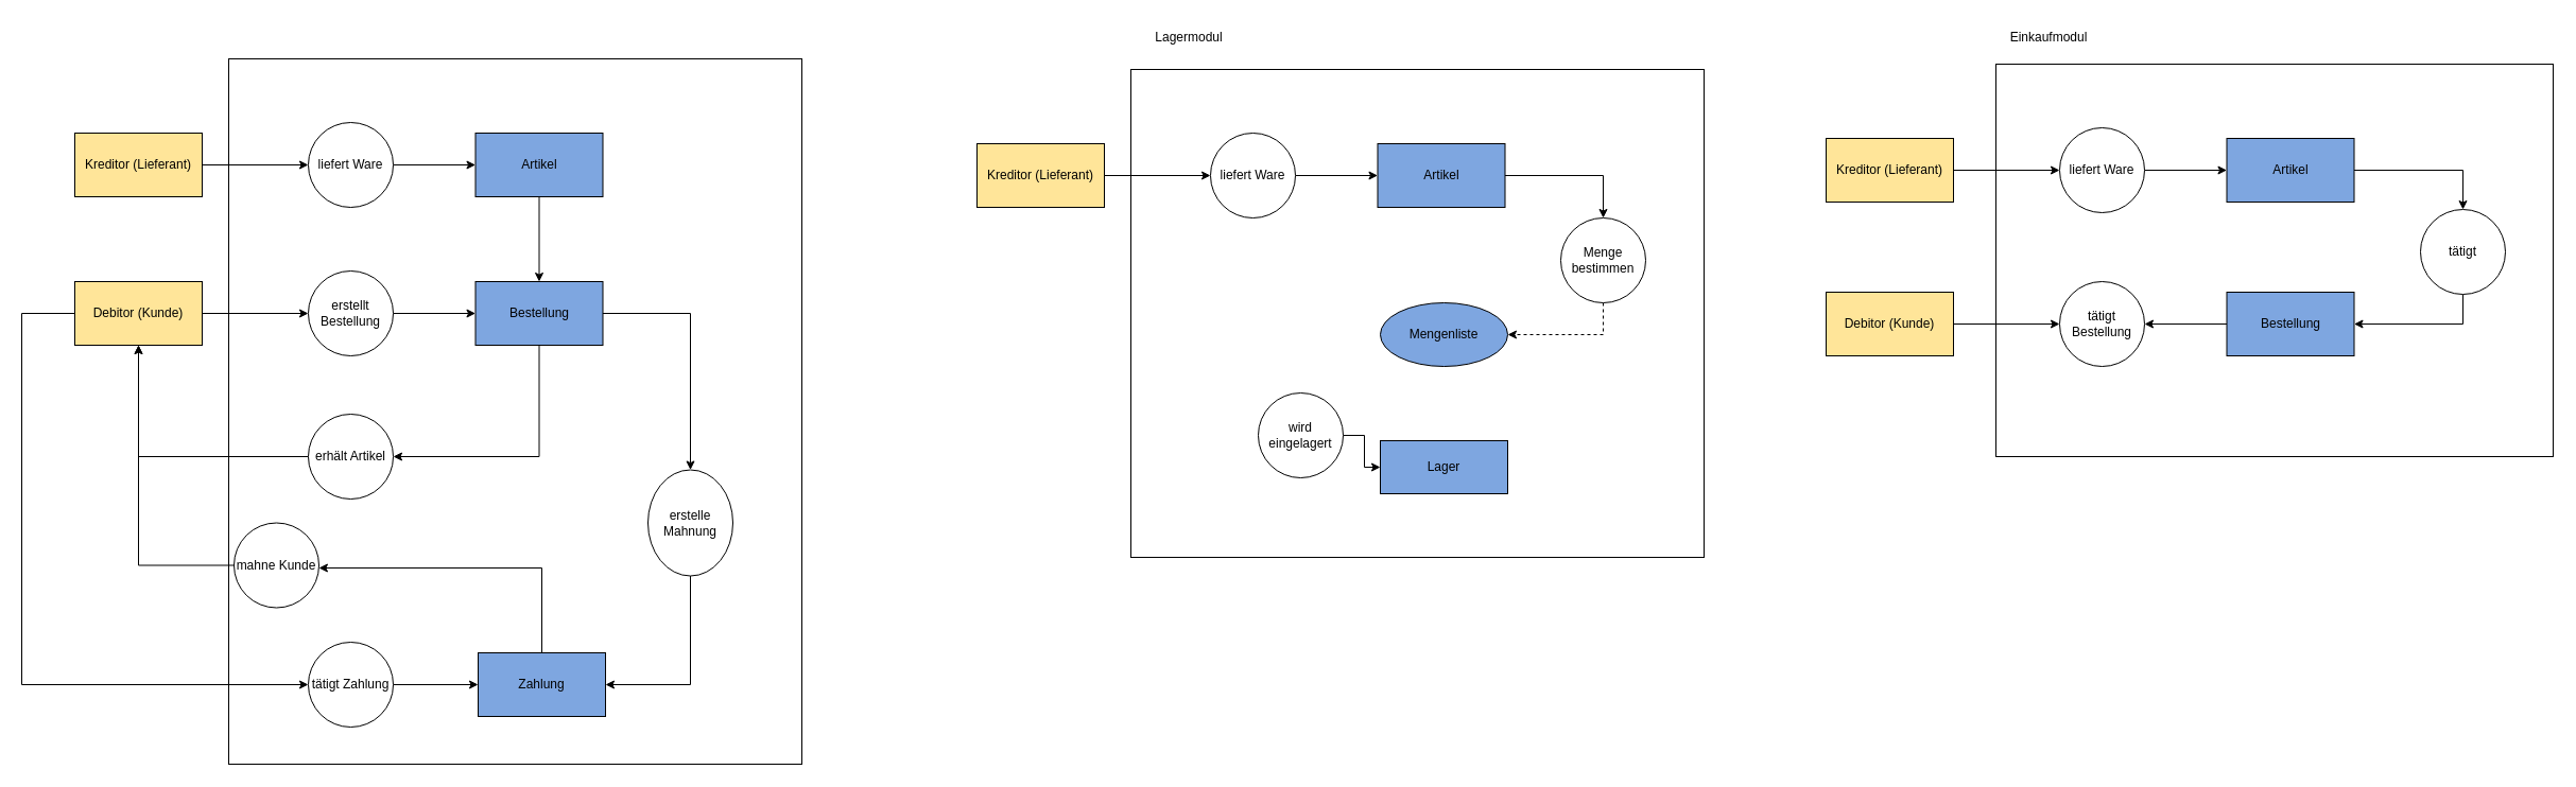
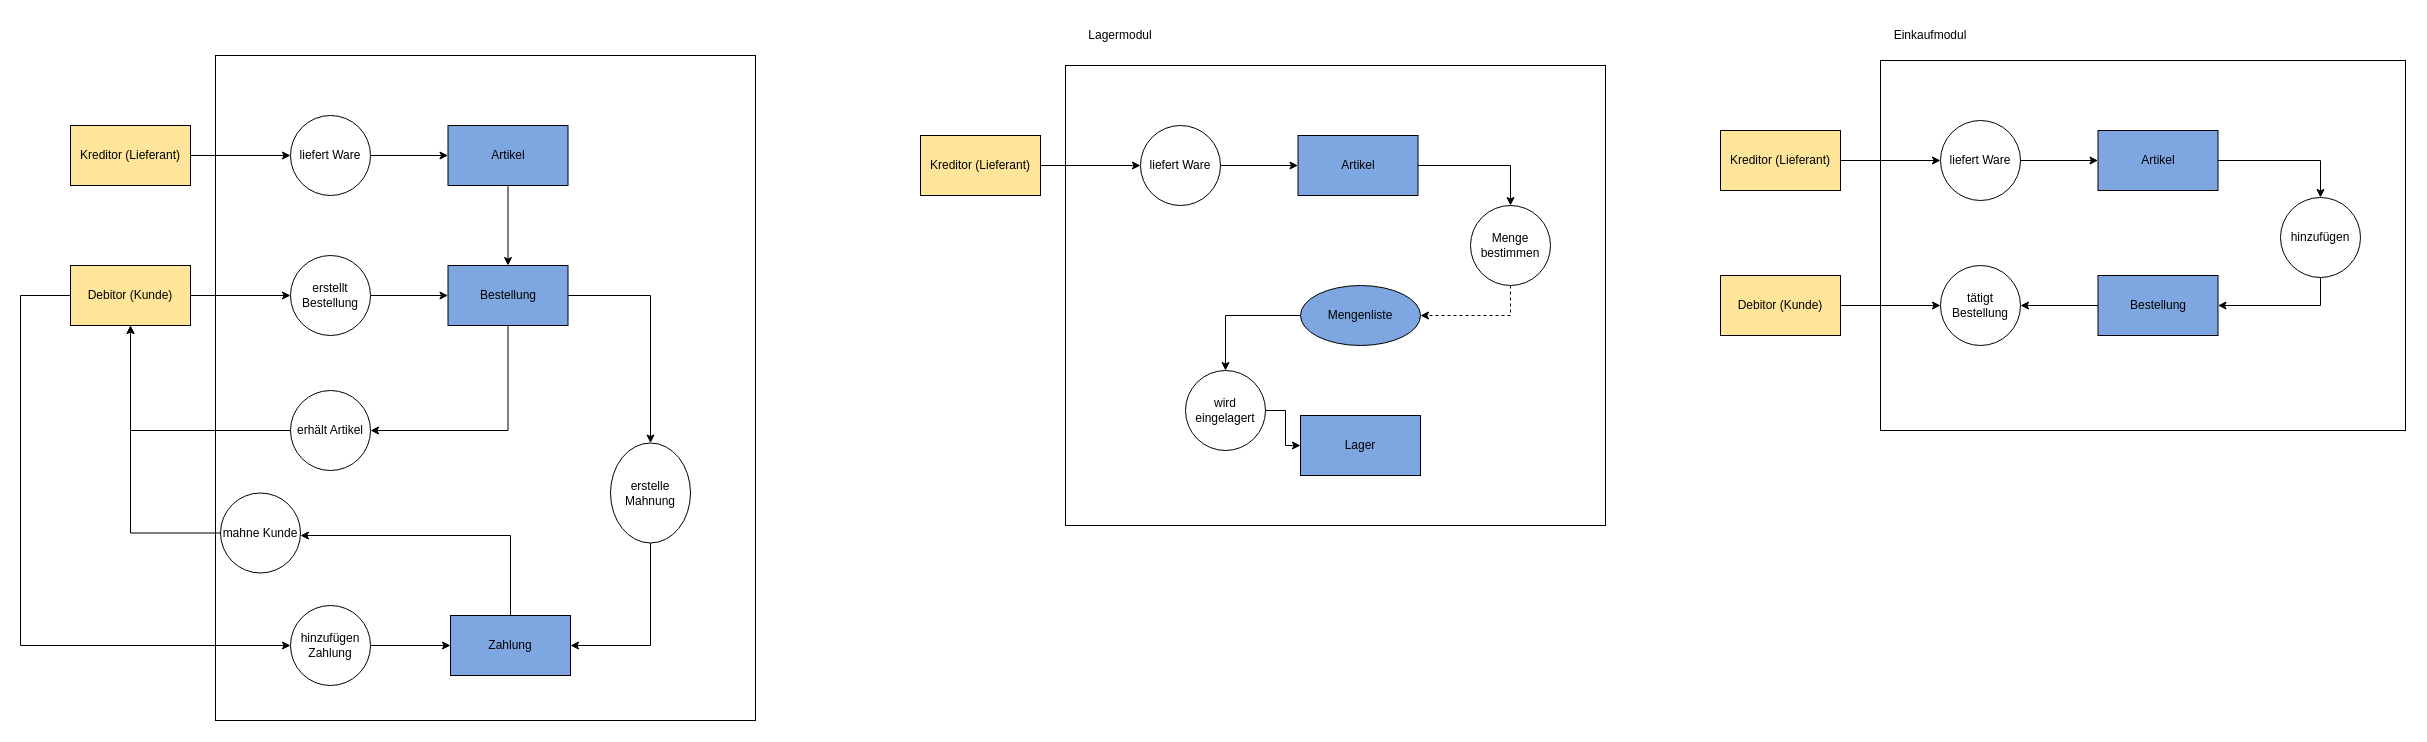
  <mxCell id="0" />
  <mxCell id="1" parent="0" />
  <mxCell id="2" value="" style="rounded=0;whiteSpace=wrap;html=1;" vertex="1" parent="1"><mxGeometry x="215" y="55" width="540" height="665" as="geometry" /></mxCell>
  <mxCell id="3" value="" style="edgeStyle=orthogonalEdgeStyle;rounded=0;orthogonalLoop=1;jettySize=auto;html=1;" edge="1" parent="1" source="4" target="20"><mxGeometry relative="1" as="geometry" /></mxCell>
  <mxCell id="4" value="Debitor (Kunde)" style="rounded=0;whiteSpace=wrap;html=1;fillColor=#FFE599;" vertex="1" parent="1"><mxGeometry x="70" y="265" width="120" height="60" as="geometry" /></mxCell>
  <mxCell id="5" style="edgeStyle=orthogonalEdgeStyle;rounded=0;orthogonalLoop=1;jettySize=auto;html=1;" edge="1" parent="1" source="6" target="8"><mxGeometry relative="1" as="geometry" /></mxCell>
  <mxCell id="6" value="Kreditor (Lieferant)" style="rounded=0;whiteSpace=wrap;html=1;fillColor=#FFE599;" vertex="1" parent="1"><mxGeometry x="70" y="125" width="120" height="60" as="geometry" /></mxCell>
  <mxCell id="7" style="edgeStyle=orthogonalEdgeStyle;rounded=0;orthogonalLoop=1;jettySize=auto;html=1;" edge="1" parent="1" source="8" target="10"><mxGeometry relative="1" as="geometry" /></mxCell>
  <mxCell id="8" value="liefert Ware" style="ellipse;whiteSpace=wrap;html=1;aspect=fixed;" vertex="1" parent="1"><mxGeometry x="290" y="115" width="80" height="80" as="geometry" /></mxCell>
  <mxCell id="9" value="" style="edgeStyle=orthogonalEdgeStyle;rounded=0;orthogonalLoop=1;jettySize=auto;html=1;" edge="1" parent="1" source="10" target="18"><mxGeometry relative="1" as="geometry" /></mxCell>
  <mxCell id="10" value="Artikel" style="rounded=0;whiteSpace=wrap;html=1;fillColor=#7EA6E0;" vertex="1" parent="1"><mxGeometry x="447.5" y="125" width="120" height="60" as="geometry" /></mxCell>
  <mxCell id="11" style="edgeStyle=orthogonalEdgeStyle;rounded=0;orthogonalLoop=1;jettySize=auto;html=1;entryX=0.5;entryY=1;entryDx=0;entryDy=0;" edge="1" parent="1" source="12" target="4"><mxGeometry relative="1" as="geometry" /></mxCell>
  <mxCell id="12" value="erhält Artikel" style="ellipse;whiteSpace=wrap;html=1;aspect=fixed;" vertex="1" parent="1"><mxGeometry x="290" y="390" width="80" height="80" as="geometry" /></mxCell>
  <mxCell id="13" value="Zahlung" style="rounded=0;whiteSpace=wrap;html=1;fillColor=#7EA6E0;" vertex="1" parent="1"><mxGeometry x="450" y="615" width="120" height="60" as="geometry" /></mxCell>
  <mxCell id="14" value="" style="edgeStyle=orthogonalEdgeStyle;rounded=0;orthogonalLoop=1;jettySize=auto;html=1;" edge="1" parent="1" source="15" target="13"><mxGeometry relative="1" as="geometry" /></mxCell>
- <mxCell id="15" value="tätigt Zahlung" style="ellipse;whiteSpace=wrap;html=1;aspect=fixed;" vertex="1" parent="1"><mxGeometry x="290" y="605" width="80" height="80" as="geometry" /></mxCell>
+ <mxCell id="15" value="hinzufügen Zahlung" style="ellipse;whiteSpace=wrap;html=1;aspect=fixed;" vertex="1" parent="1"><mxGeometry x="290" y="605" width="80" height="80" as="geometry" /></mxCell>
  <mxCell id="16" style="edgeStyle=orthogonalEdgeStyle;rounded=0;orthogonalLoop=1;jettySize=auto;html=1;entryX=1;entryY=0.5;entryDx=0;entryDy=0;" edge="1" parent="1" source="18" target="12"><mxGeometry relative="1" as="geometry"><Array as="points"><mxPoint x="507" y="430" /></Array></mxGeometry></mxCell>
  <mxCell id="17" style="edgeStyle=orthogonalEdgeStyle;rounded=0;orthogonalLoop=1;jettySize=auto;html=1;entryX=0.5;entryY=0;entryDx=0;entryDy=0;" edge="1" parent="1" source="18" target="26"><mxGeometry relative="1" as="geometry" /></mxCell>
  <mxCell id="18" value="Bestellung" style="rounded=0;whiteSpace=wrap;html=1;fillColor=#7EA6E0;" vertex="1" parent="1"><mxGeometry x="447.5" y="265" width="120" height="60" as="geometry" /></mxCell>
  <mxCell id="19" value="" style="edgeStyle=orthogonalEdgeStyle;rounded=0;orthogonalLoop=1;jettySize=auto;html=1;" edge="1" parent="1" source="20" target="18"><mxGeometry relative="1" as="geometry" /></mxCell>
  <mxCell id="20" value="erstellt Bestellung" style="ellipse;whiteSpace=wrap;html=1;aspect=fixed;" vertex="1" parent="1"><mxGeometry x="290" y="255" width="80" height="80" as="geometry" /></mxCell>
  <mxCell id="21" style="edgeStyle=orthogonalEdgeStyle;rounded=0;orthogonalLoop=1;jettySize=auto;html=1;entryX=0;entryY=0.5;entryDx=0;entryDy=0;" edge="1" parent="1" source="4" target="15"><mxGeometry relative="1" as="geometry"><Array as="points"><mxPoint x="20" y="295" /><mxPoint x="20" y="645" /></Array></mxGeometry></mxCell>
  <mxCell id="22" style="edgeStyle=orthogonalEdgeStyle;rounded=0;orthogonalLoop=1;jettySize=auto;html=1;entryX=0.5;entryY=1;entryDx=0;entryDy=0;" edge="1" parent="1" source="23" target="4"><mxGeometry relative="1" as="geometry" /></mxCell>
  <mxCell id="23" value="mahne Kunde" style="ellipse;whiteSpace=wrap;html=1;aspect=fixed;" vertex="1" parent="1"><mxGeometry x="220" y="492.5" width="80" height="80" as="geometry" /></mxCell>
  <mxCell id="24" value="" style="edgeStyle=orthogonalEdgeStyle;rounded=0;orthogonalLoop=1;jettySize=auto;html=1;" edge="1" parent="1" source="13" target="23"><mxGeometry relative="1" as="geometry"><mxPoint x="445" y="532.5" as="sourcePoint" /><Array as="points"><mxPoint x="510" y="535" /></Array></mxGeometry></mxCell>
  <mxCell id="25" style="edgeStyle=orthogonalEdgeStyle;rounded=0;orthogonalLoop=1;jettySize=auto;html=1;entryX=1;entryY=0.5;entryDx=0;entryDy=0;" edge="1" parent="1" source="26" target="13"><mxGeometry relative="1" as="geometry"><Array as="points"><mxPoint x="650" y="645" /></Array></mxGeometry></mxCell>
  <mxCell id="26" value="erstelle Mahnung" style="ellipse;whiteSpace=wrap;html=1;aspect=fixed;" vertex="1" parent="1"><mxGeometry x="610" y="442.5" width="80" height="100" as="geometry" /></mxCell>
  <mxCell id="27" value="" style="rounded=0;whiteSpace=wrap;html=1;" vertex="1" parent="1"><mxGeometry x="1065" y="65" width="540" height="460" as="geometry" /></mxCell>
  <mxCell id="28" style="edgeStyle=orthogonalEdgeStyle;rounded=0;orthogonalLoop=1;jettySize=auto;html=1;" edge="1" parent="1" source="29" target="31"><mxGeometry relative="1" as="geometry" /></mxCell>
  <mxCell id="29" value="Kreditor (Lieferant)" style="rounded=0;whiteSpace=wrap;html=1;fillColor=#FFE599;" vertex="1" parent="1"><mxGeometry x="920" y="135" width="120" height="60" as="geometry" /></mxCell>
  <mxCell id="30" style="edgeStyle=orthogonalEdgeStyle;rounded=0;orthogonalLoop=1;jettySize=auto;html=1;" edge="1" parent="1" source="31" target="34"><mxGeometry relative="1" as="geometry" /></mxCell>
  <mxCell id="31" value="liefert Ware" style="ellipse;whiteSpace=wrap;html=1;aspect=fixed;" vertex="1" parent="1"><mxGeometry x="1140" y="125" width="80" height="80" as="geometry" /></mxCell>
  <mxCell id="32" value="Lagermodul" style="text;html=1;align=center;verticalAlign=middle;whiteSpace=wrap;rounded=0;" vertex="1" parent="1"><mxGeometry x="1090" y="20" width="60" height="30" as="geometry" /></mxCell>
  <mxCell id="33" style="edgeStyle=orthogonalEdgeStyle;rounded=0;orthogonalLoop=1;jettySize=auto;html=1;entryX=0.5;entryY=0;entryDx=0;entryDy=0;" edge="1" parent="1" source="34" target="36"><mxGeometry relative="1" as="geometry" /></mxCell>
  <mxCell id="34" value="Artikel" style="rounded=0;whiteSpace=wrap;html=1;fillColor=#7EA6E0;" vertex="1" parent="1"><mxGeometry x="1297.5" y="135" width="120" height="60" as="geometry" /></mxCell>
  <mxCell id="35" style="edgeStyle=orthogonalEdgeStyle;rounded=0;orthogonalLoop=1;jettySize=auto;html=1;entryX=1;entryY=0.5;entryDx=0;entryDy=0;dashed=1;" edge="1" parent="1" source="36" target="38"><mxGeometry relative="1" as="geometry"><Array as="points"><mxPoint x="1510" y="315" /></Array></mxGeometry></mxCell>
  <mxCell id="36" value="Menge bestimmen" style="ellipse;whiteSpace=wrap;html=1;aspect=fixed;" vertex="1" parent="1"><mxGeometry x="1470" y="205" width="80" height="80" as="geometry" /></mxCell>
+ <mxCell id="37" style="edgeStyle=orthogonalEdgeStyle;rounded=0;orthogonalLoop=1;jettySize=auto;html=1;entryX=0.5;entryY=0;entryDx=0;entryDy=0;" edge="1" parent="1" source="38" target="40"><mxGeometry relative="1" as="geometry" /></mxCell>
  <mxCell id="38" value="Mengenliste" style="ellipse;whiteSpace=wrap;html=1;fillColor=#7EA6E0;" vertex="1" parent="1"><mxGeometry x="1300" y="285" width="120" height="60" as="geometry" /></mxCell>
  <mxCell id="39" style="edgeStyle=orthogonalEdgeStyle;rounded=0;orthogonalLoop=1;jettySize=auto;html=1;entryX=0;entryY=0.5;entryDx=0;entryDy=0;" edge="1" parent="1" source="40" target="41"><mxGeometry relative="1" as="geometry" /></mxCell>
  <mxCell id="40" value="wird eingelagert" style="ellipse;whiteSpace=wrap;html=1;aspect=fixed;" vertex="1" parent="1"><mxGeometry x="1185" y="370" width="80" height="80" as="geometry" /></mxCell>
- <mxCell id="41" value="Lager" style="rounded=0;whiteSpace=wrap;html=1;fillColor=#7EA6E0;" vertex="1" parent="1"><mxGeometry x="1300" y="415" width="120" height="50" as="geometry" /></mxCell>
+ <mxCell id="41" value="Lager" style="rounded=0;whiteSpace=wrap;html=1;fillColor=#7EA6E0;" vertex="1" parent="1"><mxGeometry x="1300" y="415" width="120" height="60" as="geometry" /></mxCell>
  <mxCell id="42" value="" style="rounded=0;whiteSpace=wrap;html=1;" vertex="1" parent="1"><mxGeometry x="1880" y="60" width="525" height="370" as="geometry" /></mxCell>
  <mxCell id="43" style="edgeStyle=orthogonalEdgeStyle;rounded=0;orthogonalLoop=1;jettySize=auto;html=1;" edge="1" parent="1" source="44" target="46"><mxGeometry relative="1" as="geometry" /></mxCell>
  <mxCell id="44" value="Kreditor (Lieferant)" style="rounded=0;whiteSpace=wrap;html=1;fillColor=#FFE599;" vertex="1" parent="1"><mxGeometry x="1720" y="130" width="120" height="60" as="geometry" /></mxCell>
  <mxCell id="45" style="edgeStyle=orthogonalEdgeStyle;rounded=0;orthogonalLoop=1;jettySize=auto;html=1;" edge="1" parent="1" source="46" target="49"><mxGeometry relative="1" as="geometry" /></mxCell>
  <mxCell id="46" value="liefert Ware" style="ellipse;whiteSpace=wrap;html=1;aspect=fixed;" vertex="1" parent="1"><mxGeometry x="1940" y="120" width="80" height="80" as="geometry" /></mxCell>
  <mxCell id="47" value="Einkaufmodul" style="text;html=1;align=center;verticalAlign=middle;whiteSpace=wrap;rounded=0;" vertex="1" parent="1"><mxGeometry x="1900" y="20" width="60" height="30" as="geometry" /></mxCell>
  <mxCell id="48" style="edgeStyle=orthogonalEdgeStyle;rounded=0;orthogonalLoop=1;jettySize=auto;html=1;entryX=0.5;entryY=0;entryDx=0;entryDy=0;" edge="1" parent="1" source="49" target="56"><mxGeometry relative="1" as="geometry" /></mxCell>
  <mxCell id="49" value="Artikel" style="rounded=0;whiteSpace=wrap;html=1;fillColor=#7EA6E0;" vertex="1" parent="1"><mxGeometry x="2097.5" y="130" width="120" height="60" as="geometry" /></mxCell>
  <mxCell id="50" value="tätigt Bestellung" style="ellipse;whiteSpace=wrap;html=1;aspect=fixed;" vertex="1" parent="1"><mxGeometry x="1940" y="265" width="80" height="80" as="geometry" /></mxCell>
  <mxCell id="51" value="" style="edgeStyle=orthogonalEdgeStyle;rounded=0;orthogonalLoop=1;jettySize=auto;html=1;" edge="1" parent="1" source="52" target="50"><mxGeometry relative="1" as="geometry" /></mxCell>
  <mxCell id="52" value="Bestellung" style="rounded=0;whiteSpace=wrap;html=1;fillColor=#7EA6E0;" vertex="1" parent="1"><mxGeometry x="2097.5" y="275" width="120" height="60" as="geometry" /></mxCell>
  <mxCell id="53" style="edgeStyle=orthogonalEdgeStyle;rounded=0;orthogonalLoop=1;jettySize=auto;html=1;entryX=0;entryY=0.5;entryDx=0;entryDy=0;" edge="1" parent="1" source="54" target="50"><mxGeometry relative="1" as="geometry" /></mxCell>
  <mxCell id="54" value="Debitor (Kunde)" style="rounded=0;whiteSpace=wrap;html=1;fillColor=#FFE599;" vertex="1" parent="1"><mxGeometry x="1720" y="275" width="120" height="60" as="geometry" /></mxCell>
  <mxCell id="55" style="edgeStyle=orthogonalEdgeStyle;rounded=0;orthogonalLoop=1;jettySize=auto;html=1;entryX=1;entryY=0.5;entryDx=0;entryDy=0;" edge="1" parent="1" source="56" target="52"><mxGeometry relative="1" as="geometry"><Array as="points"><mxPoint x="2320" y="305" /></Array></mxGeometry></mxCell>
- <mxCell id="56" value="tätigt" style="ellipse;whiteSpace=wrap;html=1;aspect=fixed;" vertex="1" parent="1"><mxGeometry x="2280" y="197" width="80" height="80" as="geometry" /></mxCell>
+ <mxCell id="56" value="hinzufügen" style="ellipse;whiteSpace=wrap;html=1;aspect=fixed;" vertex="1" parent="1"><mxGeometry x="2280" y="197" width="80" height="80" as="geometry" /></mxCell>
